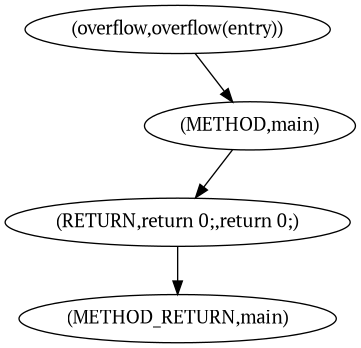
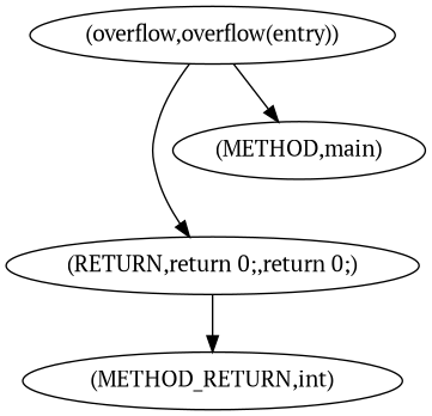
  digraph {
    fontname="PT Serif"
    node [fontname="PT Serif"]
    edge [fontname="PT Serif"]
    n1 [label="(overflow,overflow(entry))"]
    n2 [label="(RETURN,return 0;,return 0;)"]
    n3 [label="(METHOD,main)"]
-   n4 [label="(METHOD_RETURN,main)"]
-   n3 -> n2
+   n4 [label="(METHOD_RETURN,int)"]
+   n1 -> n2
    n1 -> n3
    n2 -> n4
  }
